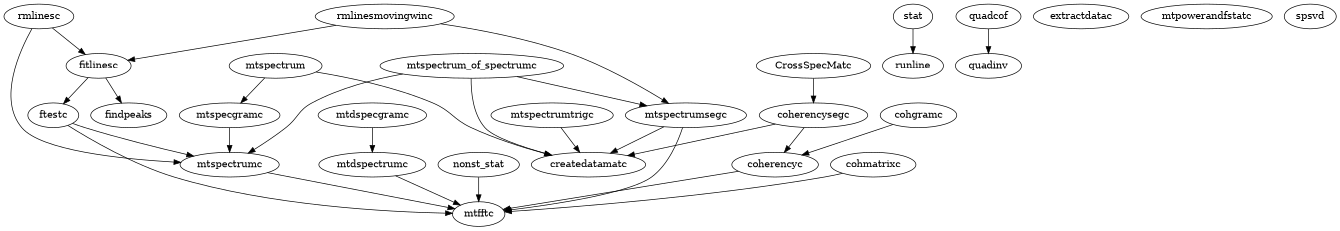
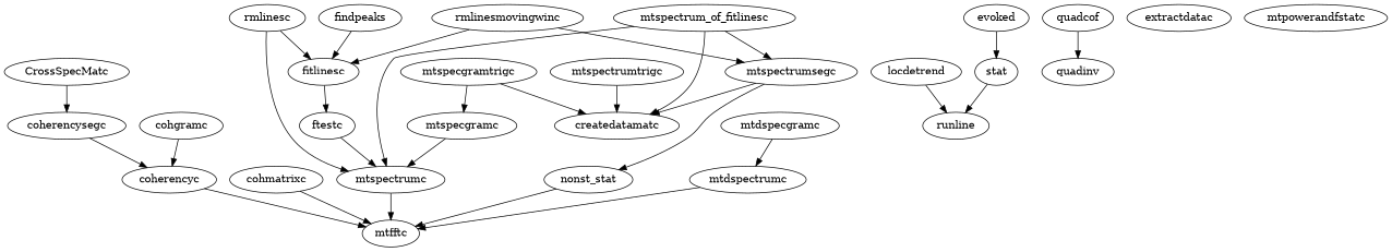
  digraph {
    CrossSpecMatc
    coherencysegc
    coherencyc
    mtfftc
    createdatamatc
    cohgramc
    cohmatrixc
    n8 [label=stat]
+   evoked
    runline
    fitlinesc
    findpeaks
    ftestc
    mtspectrumc
+   locdetrend
    mtdspecgramc
    mtdspectrumc
    mtspecgramc
-   mtspecgramtrigc [label=mtspectrum]
-   mtspectrum_of_spectrumc
+   mtspecgramtrigc
+   mtspectrum_of_spectrumc [label=mtspectrum_of_fitlinesc]
    mtspectrumsegc
    mtspectrumtrigc
    nonst_stat
    quadcof
    quadinv
    rmlinesc
    rmlinesmovingwinc
    extractdatac
    mtpowerandfstatc
-   spsvd
    CrossSpecMatc -> coherencysegc
    coherencysegc -> coherencyc
-   coherencysegc -> createdatamatc
    coherencyc -> mtfftc
    cohgramc -> coherencyc
    cohmatrixc -> mtfftc
    n8 -> runline
-   fitlinesc -> findpeaks
+   evoked -> n8
+   findpeaks -> fitlinesc
    fitlinesc -> ftestc
-   ftestc -> mtfftc
    ftestc -> mtspectrumc
    mtspectrumc -> mtfftc
+   locdetrend -> runline
    mtdspecgramc -> mtdspectrumc
    mtdspectrumc -> mtfftc
    mtspecgramc -> mtspectrumc
    mtspecgramtrigc -> createdatamatc
    mtspecgramtrigc -> mtspecgramc
    mtspectrum_of_spectrumc -> createdatamatc
    mtspectrum_of_spectrumc -> mtspectrumc
    mtspectrum_of_spectrumc -> mtspectrumsegc
-   mtspectrumsegc -> mtfftc
+   mtspectrumsegc -> nonst_stat
    mtspectrumsegc -> createdatamatc
    mtspectrumtrigc -> createdatamatc
    nonst_stat -> mtfftc
    quadcof -> quadinv
    rmlinesc -> fitlinesc
    rmlinesc -> mtspectrumc
    rmlinesmovingwinc -> fitlinesc
    rmlinesmovingwinc -> mtspectrumsegc
  }
